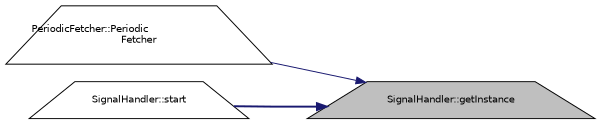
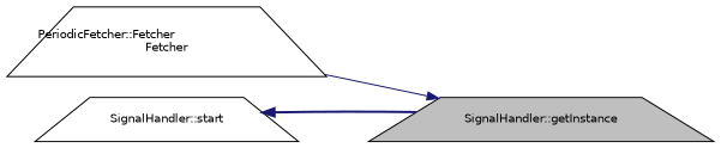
  digraph {
    rankdir=RL
    node [color=black fillcolor=white fontname=Helvetica fontsize=10 shape=trapezium style=filled]
    edge [color=midnightblue dir=back fontname=Helvetica fontsize=10 labelfontname=Helvetica labelfontsize=10]
    n1 [fillcolor=grey75 fontcolor=black height=0.2 label="SignalHandler::getInstance" width=0.4]
-   n2 [height=0.2 label="PeriodicFetcher::Periodic\lFetcher" width=0.4]
+   n2 [height=0.2 label="PeriodicFetcher::Fetcher\lFetcher" width=0.4]
    n3 [height=0.2 label="SignalHandler::start" width=0.4]
    n1 -> n2 [style=solid]
-   n1 -> n3 [style=bold]
+   n3 -> n1 [style=bold]
  }
